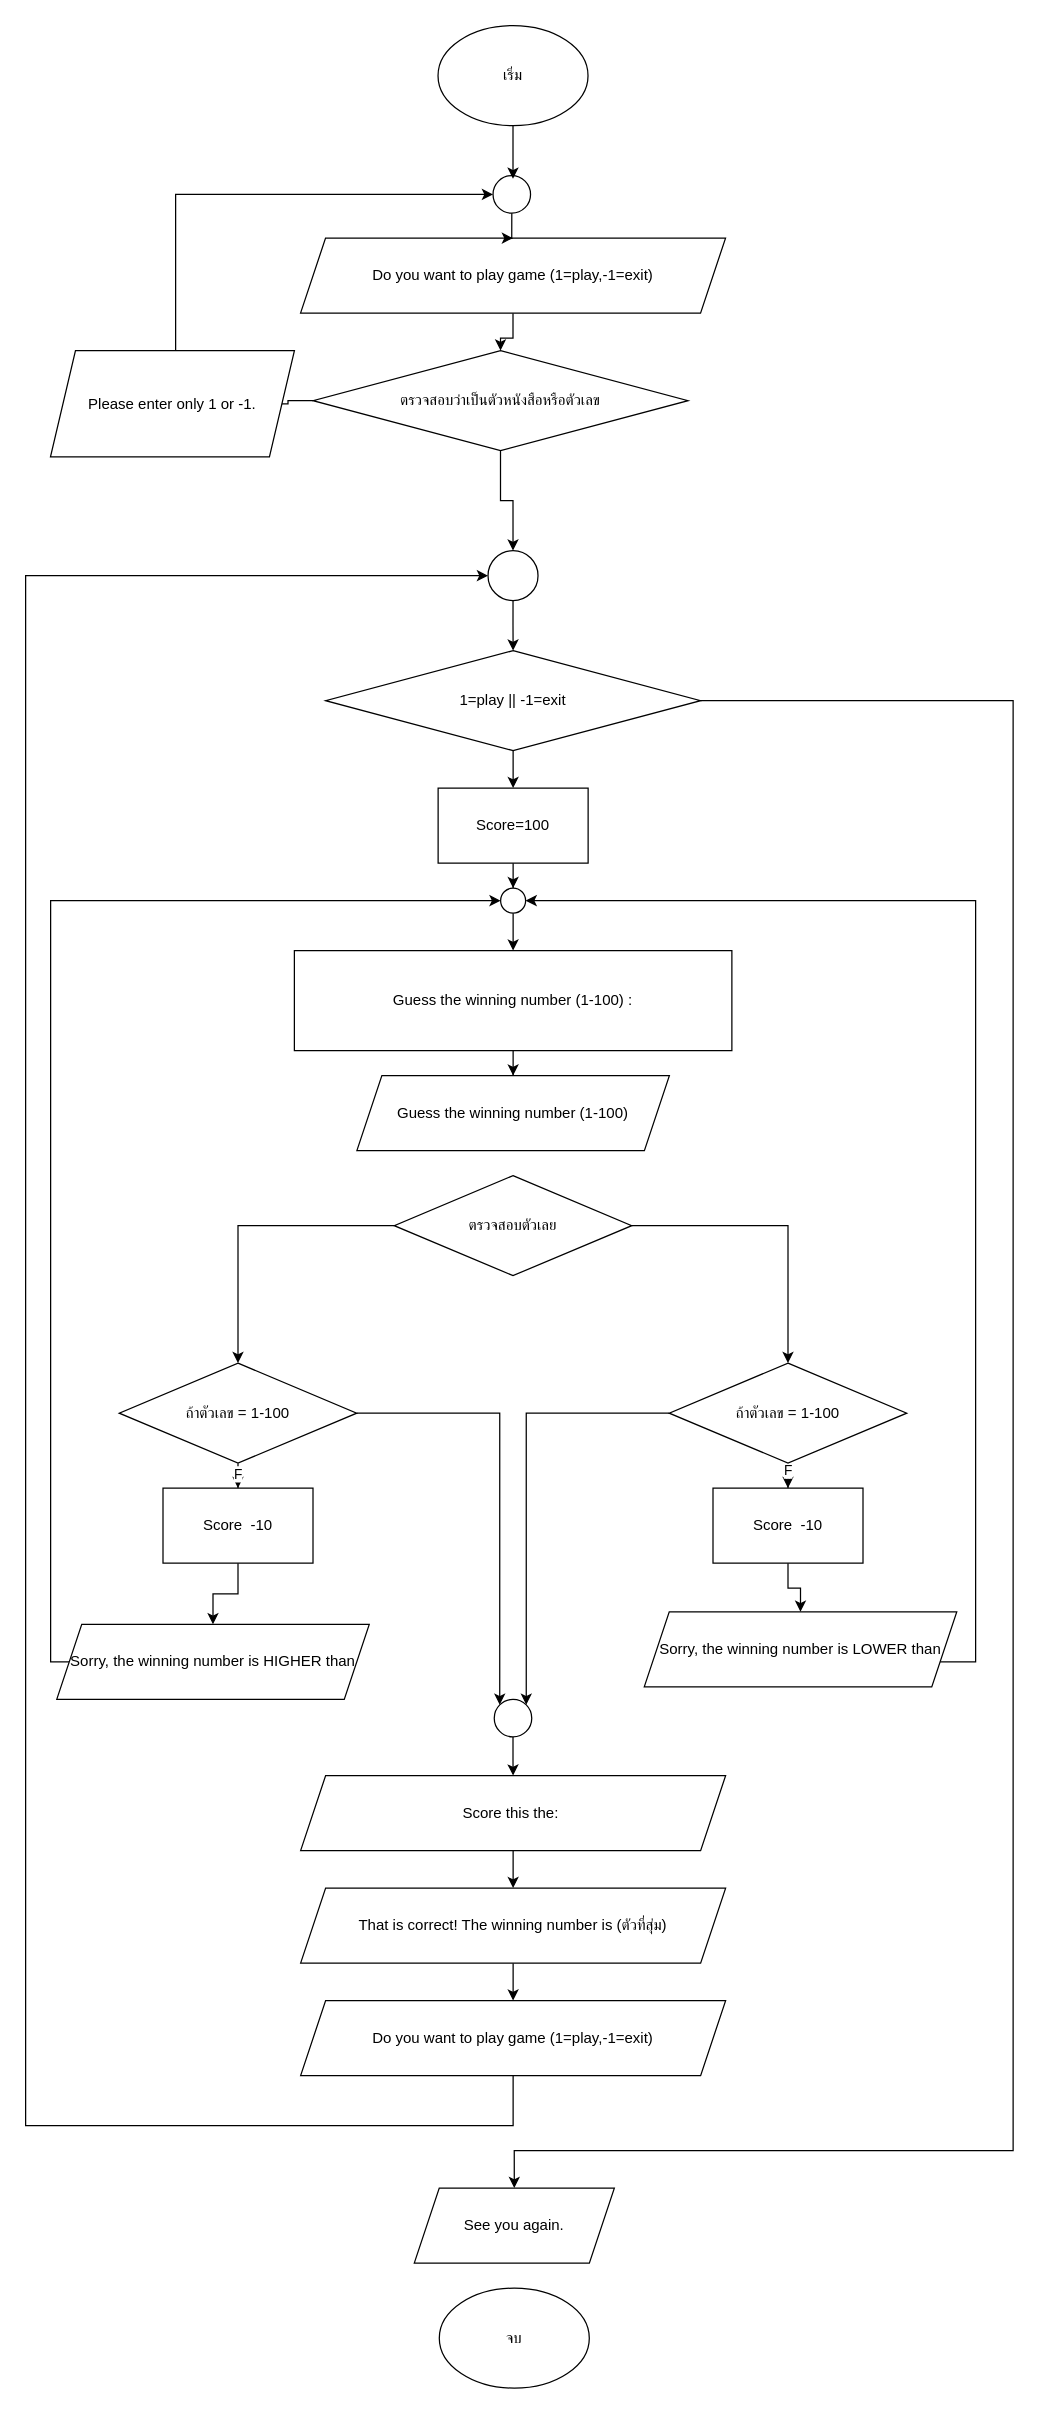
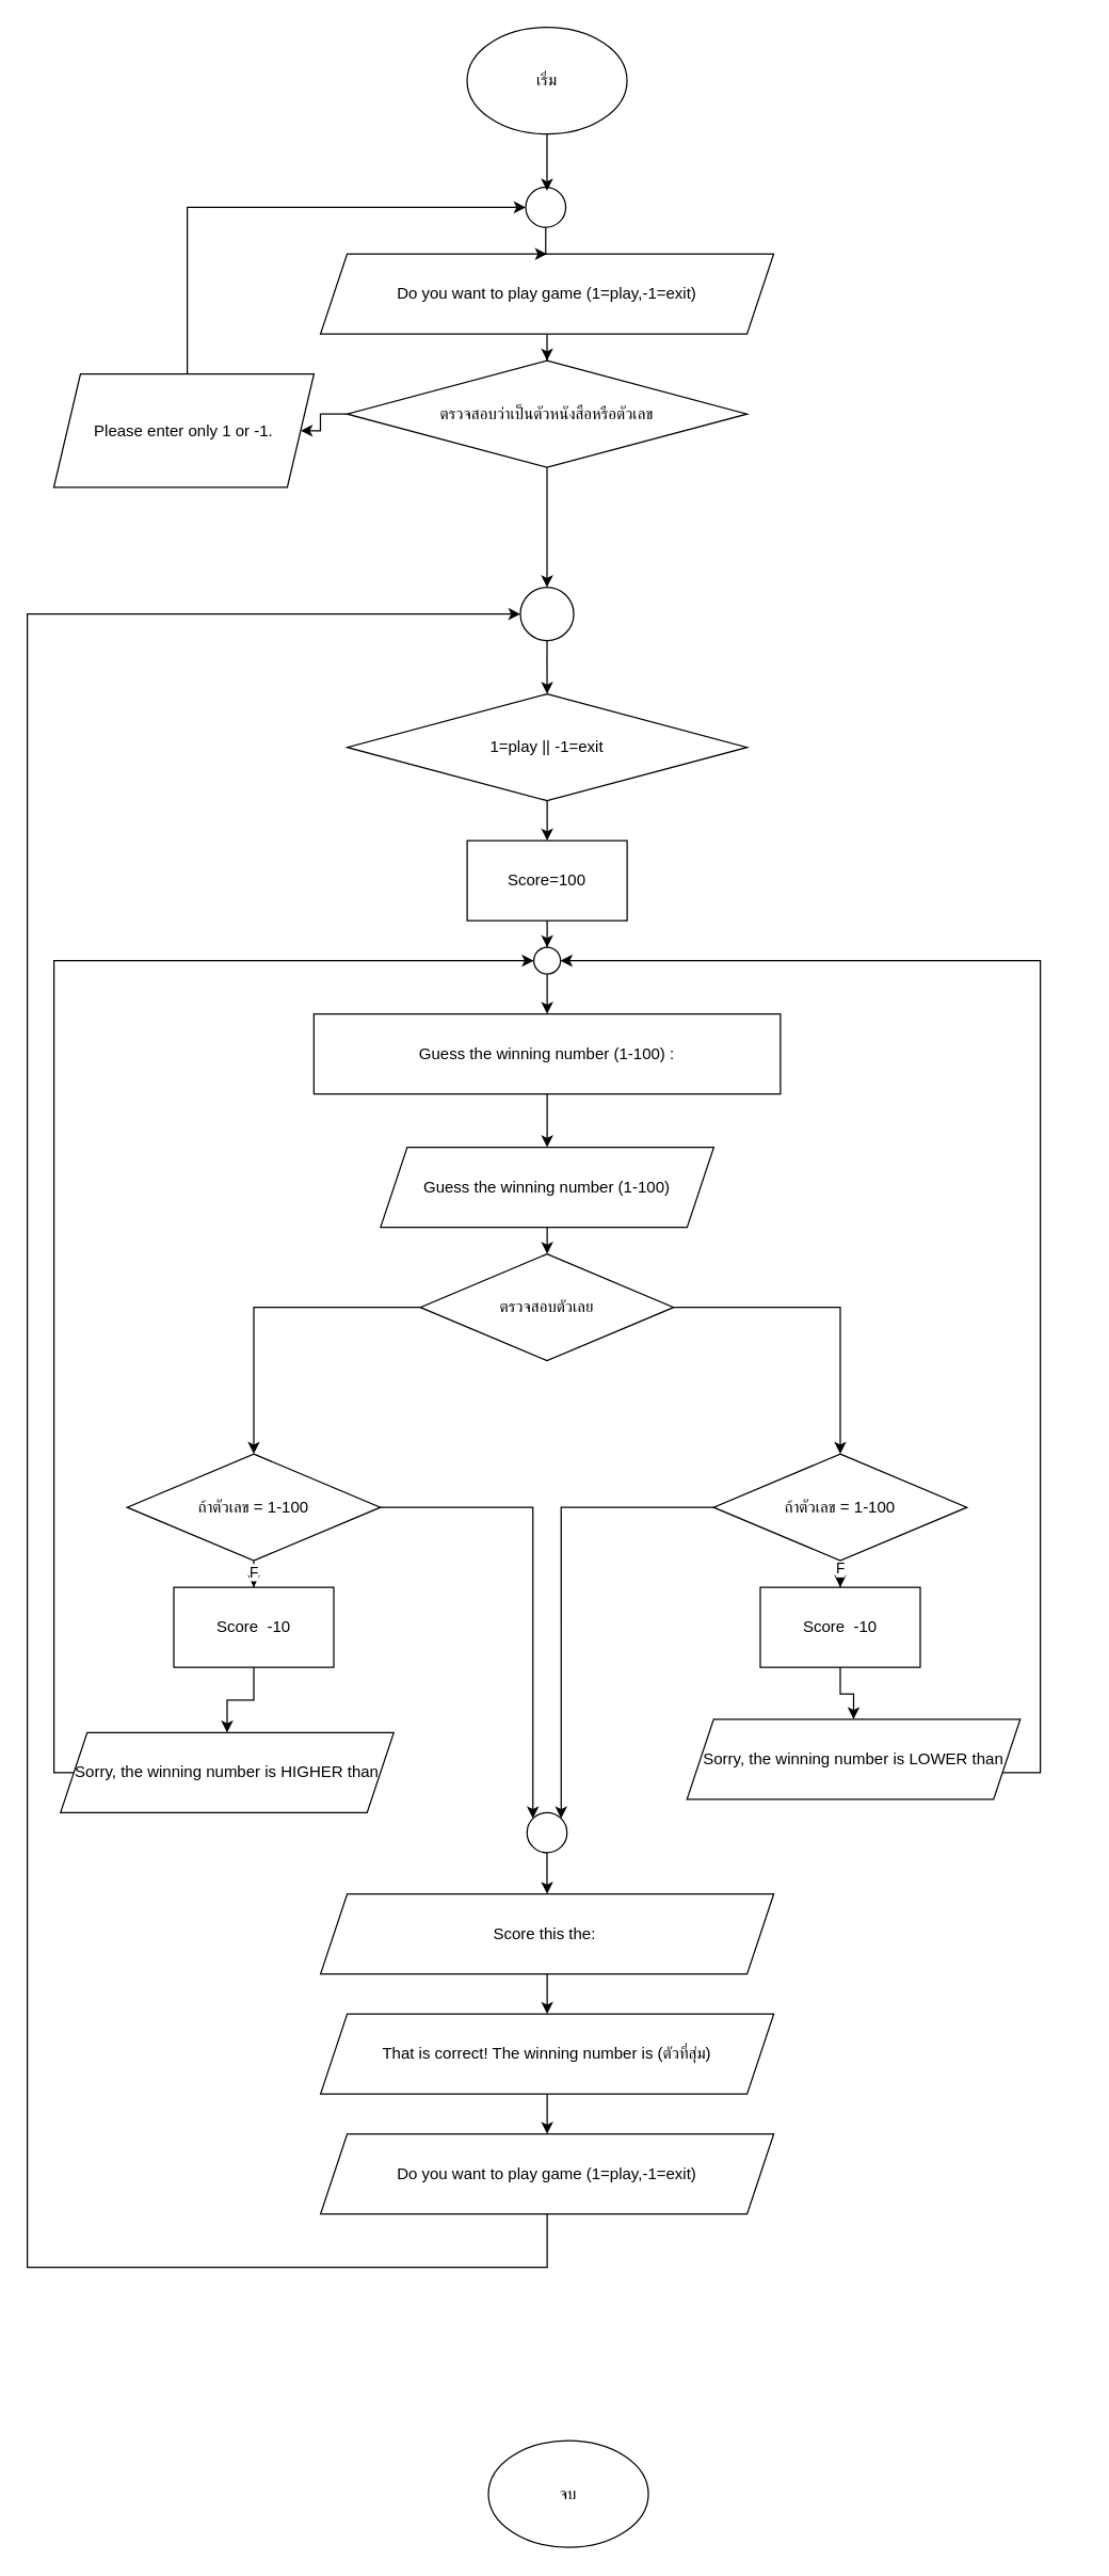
  <mxCell id="0" />
  <mxCell id="1" parent="0" />
  <mxCell id="2" value="เริ่ม" style="ellipse;whiteSpace=wrap;html=1;" parent="1" vertex="1"><mxGeometry x="349.92" y="20" width="120" height="80" as="geometry" /></mxCell>
  <mxCell id="3" style="edgeStyle=orthogonalEdgeStyle;rounded=0;orthogonalLoop=1;jettySize=auto;html=1;entryX=0.5;entryY=0;entryDx=0;entryDy=0;" parent="1" source="4" target="48" edge="1"><mxGeometry relative="1" as="geometry" /></mxCell>
  <mxCell id="4" value="Do you want to play game (1=play,-1=exit)" style="shape=parallelogram;perimeter=parallelogramPerimeter;whiteSpace=wrap;html=1;fixedSize=1;" parent="1" vertex="1"><mxGeometry x="239.94" y="190" width="340" height="60" as="geometry" /></mxCell>
  <mxCell id="5" style="edgeStyle=orthogonalEdgeStyle;rounded=0;orthogonalLoop=1;jettySize=auto;html=1;" parent="1" source="7" target="9" edge="1"><mxGeometry relative="1" as="geometry" /></mxCell>
- <mxCell id="6" style="edgeStyle=orthogonalEdgeStyle;rounded=0;orthogonalLoop=1;jettySize=auto;html=1;entryX=0.5;entryY=0;entryDx=0;entryDy=0;" parent="1" source="7" target="53" edge="1"><mxGeometry relative="1" as="geometry"><mxPoint x="790" y="1960" as="targetPoint" /><Array as="points"><mxPoint x="810" y="560" /><mxPoint x="810" y="1720" /><mxPoint x="410" y="1720" /><mxPoint x="410" y="1750" /></Array></mxGeometry></mxCell>
  <mxCell id="7" value="1=play || -1=exit" style="rhombus;whiteSpace=wrap;html=1;" parent="1" vertex="1"><mxGeometry x="260" y="520" width="300" height="80" as="geometry" /></mxCell>
  <mxCell id="8" style="edgeStyle=orthogonalEdgeStyle;rounded=0;orthogonalLoop=1;jettySize=auto;html=1;entryX=0.5;entryY=0;entryDx=0;entryDy=0;" parent="1" source="9" target="41" edge="1"><mxGeometry relative="1" as="geometry" /></mxCell>
  <mxCell id="9" value="Score=100" style="rounded=0;whiteSpace=wrap;html=1;" parent="1" vertex="1"><mxGeometry x="350" y="630" width="120" height="60" as="geometry" /></mxCell>
  <mxCell id="10" style="edgeStyle=orthogonalEdgeStyle;rounded=0;orthogonalLoop=1;jettySize=auto;html=1;" parent="1" source="11" target="16" edge="1"><mxGeometry relative="1" as="geometry" /></mxCell>
- <mxCell id="11" value="Guess the winning number (1-100) :" style="rounded=0;whiteSpace=wrap;html=1;" parent="1" vertex="1"><mxGeometry x="235" y="760" width="350" height="80" as="geometry" /></mxCell>
+ <mxCell id="11" value="Guess the winning number (1-100) :" style="rounded=0;whiteSpace=wrap;html=1;" parent="1" vertex="1"><mxGeometry x="235" y="760" width="350" height="60" as="geometry" /></mxCell>
  <mxCell id="12" style="edgeStyle=orthogonalEdgeStyle;rounded=0;orthogonalLoop=1;jettySize=auto;html=1;entryX=0.5;entryY=0;entryDx=0;entryDy=0;" parent="1" source="14" target="20" edge="1"><mxGeometry relative="1" as="geometry" /></mxCell>
  <mxCell id="13" style="edgeStyle=orthogonalEdgeStyle;rounded=0;orthogonalLoop=1;jettySize=auto;html=1;entryX=0.5;entryY=0;entryDx=0;entryDy=0;" parent="1" source="14" target="24" edge="1"><mxGeometry relative="1" as="geometry" /></mxCell>
  <mxCell id="14" value="ตรวจสอบตัวเลย" style="rhombus;whiteSpace=wrap;html=1;" parent="1" vertex="1"><mxGeometry x="314.9" y="940" width="190" height="80" as="geometry" /></mxCell>
+ <mxCell id="15" style="edgeStyle=orthogonalEdgeStyle;rounded=0;orthogonalLoop=1;jettySize=auto;html=1;entryX=0.5;entryY=0;entryDx=0;entryDy=0;" parent="1" source="16" target="14" edge="1"><mxGeometry relative="1" as="geometry" /></mxCell>
  <mxCell id="16" value="Guess the winning number (1-100)" style="shape=parallelogram;perimeter=parallelogramPerimeter;whiteSpace=wrap;html=1;fixedSize=1;" parent="1" vertex="1"><mxGeometry x="285" y="860" width="250" height="60" as="geometry" /></mxCell>
  <mxCell id="17" style="edgeStyle=orthogonalEdgeStyle;rounded=0;orthogonalLoop=1;jettySize=auto;html=1;" parent="1" source="20" target="28" edge="1"><mxGeometry relative="1" as="geometry" /></mxCell>
  <mxCell id="18" value="F" style="edgeLabel;html=1;align=center;verticalAlign=middle;resizable=0;points=[];" parent="17" vertex="1" connectable="0"><mxGeometry x="0.511" relative="1" as="geometry"><mxPoint as="offset" /></mxGeometry></mxCell>
  <mxCell id="19" style="edgeStyle=orthogonalEdgeStyle;rounded=0;orthogonalLoop=1;jettySize=auto;html=1;entryX=1;entryY=0;entryDx=0;entryDy=0;" parent="1" source="20" target="34" edge="1"><mxGeometry relative="1" as="geometry" /></mxCell>
  <mxCell id="20" value="ถ้าตัวเลข = 1-100" style="rhombus;whiteSpace=wrap;html=1;" parent="1" vertex="1"><mxGeometry x="534.9" y="1090" width="190" height="80" as="geometry" /></mxCell>
  <mxCell id="21" style="edgeStyle=orthogonalEdgeStyle;rounded=0;orthogonalLoop=1;jettySize=auto;html=1;" parent="1" source="24" target="26" edge="1"><mxGeometry relative="1" as="geometry" /></mxCell>
  <mxCell id="22" value="F" style="edgeLabel;html=1;align=center;verticalAlign=middle;resizable=0;points=[];" parent="21" vertex="1" connectable="0"><mxGeometry x="0.605" relative="1" as="geometry"><mxPoint as="offset" /></mxGeometry></mxCell>
  <mxCell id="23" style="edgeStyle=orthogonalEdgeStyle;rounded=0;orthogonalLoop=1;jettySize=auto;html=1;entryX=0;entryY=0;entryDx=0;entryDy=0;" parent="1" source="24" target="34" edge="1"><mxGeometry relative="1" as="geometry" /></mxCell>
  <mxCell id="24" value="ถ้าตัวเลข = 1-100" style="rhombus;whiteSpace=wrap;html=1;" parent="1" vertex="1"><mxGeometry x="94.9" y="1090" width="190" height="80" as="geometry" /></mxCell>
  <mxCell id="25" style="edgeStyle=orthogonalEdgeStyle;rounded=0;orthogonalLoop=1;jettySize=auto;html=1;entryX=0.5;entryY=0;entryDx=0;entryDy=0;" parent="1" source="26" target="30" edge="1"><mxGeometry relative="1" as="geometry" /></mxCell>
  <mxCell id="26" value="Score&amp;nbsp; -10" style="rounded=0;whiteSpace=wrap;html=1;" parent="1" vertex="1"><mxGeometry x="129.9" y="1190" width="120" height="60" as="geometry" /></mxCell>
  <mxCell id="27" style="edgeStyle=orthogonalEdgeStyle;rounded=0;orthogonalLoop=1;jettySize=auto;html=1;entryX=0.5;entryY=0;entryDx=0;entryDy=0;" parent="1" source="28" target="32" edge="1"><mxGeometry relative="1" as="geometry" /></mxCell>
  <mxCell id="28" value="Score&amp;nbsp; -10" style="rounded=0;whiteSpace=wrap;html=1;" parent="1" vertex="1"><mxGeometry x="569.9" y="1190" width="120" height="60" as="geometry" /></mxCell>
  <mxCell id="29" style="edgeStyle=orthogonalEdgeStyle;rounded=0;orthogonalLoop=1;jettySize=auto;html=1;entryX=0;entryY=0.5;entryDx=0;entryDy=0;" parent="1" source="30" target="41" edge="1"><mxGeometry relative="1" as="geometry"><Array as="points"><mxPoint x="40" y="1329" /><mxPoint x="40" y="720" /></Array></mxGeometry></mxCell>
  <mxCell id="30" value="Sorry, the winning number is HIGHER than" style="shape=parallelogram;perimeter=parallelogramPerimeter;whiteSpace=wrap;html=1;fixedSize=1;" parent="1" vertex="1"><mxGeometry x="44.9" y="1299" width="250" height="60" as="geometry" /></mxCell>
  <mxCell id="31" style="edgeStyle=orthogonalEdgeStyle;rounded=0;orthogonalLoop=1;jettySize=auto;html=1;entryX=1;entryY=0.5;entryDx=0;entryDy=0;" parent="1" source="32" target="41" edge="1"><mxGeometry relative="1" as="geometry"><Array as="points"><mxPoint x="780" y="1329" /><mxPoint x="780" y="720" /></Array></mxGeometry></mxCell>
  <mxCell id="32" value="Sorry, the winning number is LOWER than" style="shape=parallelogram;perimeter=parallelogramPerimeter;whiteSpace=wrap;html=1;fixedSize=1;" parent="1" vertex="1"><mxGeometry x="514.9" y="1289" width="250" height="60" as="geometry" /></mxCell>
  <mxCell id="33" style="edgeStyle=orthogonalEdgeStyle;rounded=0;orthogonalLoop=1;jettySize=auto;html=1;" parent="1" source="34" target="39" edge="1"><mxGeometry relative="1" as="geometry" /></mxCell>
  <mxCell id="34" value="" style="ellipse;whiteSpace=wrap;html=1;aspect=fixed;" parent="1" vertex="1"><mxGeometry x="394.9" y="1359" width="30" height="30" as="geometry" /></mxCell>
  <mxCell id="35" style="edgeStyle=orthogonalEdgeStyle;rounded=0;orthogonalLoop=1;jettySize=auto;html=1;" parent="1" source="36" target="7" edge="1"><mxGeometry relative="1" as="geometry" /></mxCell>
  <mxCell id="36" value="" style="ellipse;whiteSpace=wrap;html=1;aspect=fixed;" parent="1" vertex="1"><mxGeometry x="389.92" y="440" width="40" height="40" as="geometry" /></mxCell>
- <mxCell id="37" value="จบ" style="ellipse;whiteSpace=wrap;html=1;" parent="1" vertex="1"><mxGeometry x="350.94" y="1830" width="120" height="80" as="geometry" /></mxCell>
+ <mxCell id="37" value="จบ" style="ellipse;whiteSpace=wrap;html=1;" parent="1" vertex="1"><mxGeometry x="365.94" y="1830" width="120" height="80" as="geometry" /></mxCell>
  <mxCell id="38" style="edgeStyle=orthogonalEdgeStyle;rounded=0;orthogonalLoop=1;jettySize=auto;html=1;" parent="1" source="39" target="43" edge="1"><mxGeometry relative="1" as="geometry" /></mxCell>
  <mxCell id="39" value="Score this the:&amp;nbsp;" style="shape=parallelogram;perimeter=parallelogramPerimeter;whiteSpace=wrap;html=1;fixedSize=1;" parent="1" vertex="1"><mxGeometry x="240" y="1420" width="340" height="60" as="geometry" /></mxCell>
  <mxCell id="40" style="edgeStyle=orthogonalEdgeStyle;rounded=0;orthogonalLoop=1;jettySize=auto;html=1;entryX=0.5;entryY=0;entryDx=0;entryDy=0;" parent="1" source="41" target="11" edge="1"><mxGeometry relative="1" as="geometry" /></mxCell>
  <mxCell id="41" value="" style="ellipse;whiteSpace=wrap;html=1;aspect=fixed;" parent="1" vertex="1"><mxGeometry x="400" y="710" width="20" height="20" as="geometry" /></mxCell>
  <mxCell id="42" style="edgeStyle=orthogonalEdgeStyle;rounded=0;orthogonalLoop=1;jettySize=auto;html=1;" parent="1" source="43" target="45" edge="1"><mxGeometry relative="1" as="geometry" /></mxCell>
  <mxCell id="43" value="That is correct! The winning number is (ตัวที่สุ่ม)" style="shape=parallelogram;perimeter=parallelogramPerimeter;whiteSpace=wrap;html=1;fixedSize=1;" parent="1" vertex="1"><mxGeometry x="240" y="1510" width="340" height="60" as="geometry" /></mxCell>
  <mxCell id="44" style="edgeStyle=orthogonalEdgeStyle;rounded=0;orthogonalLoop=1;jettySize=auto;html=1;entryX=0;entryY=0.5;entryDx=0;entryDy=0;" parent="1" source="45" target="36" edge="1"><mxGeometry relative="1" as="geometry"><Array as="points"><mxPoint x="410" y="1700" /><mxPoint x="20" y="1700" /><mxPoint x="20" y="460" /></Array></mxGeometry></mxCell>
  <mxCell id="45" value="Do you want to play game (1=play,-1=exit)" style="shape=parallelogram;perimeter=parallelogramPerimeter;whiteSpace=wrap;html=1;fixedSize=1;" parent="1" vertex="1"><mxGeometry x="240" y="1600" width="340" height="60" as="geometry" /></mxCell>
  <mxCell id="46" style="edgeStyle=orthogonalEdgeStyle;rounded=0;orthogonalLoop=1;jettySize=auto;html=1;" parent="1" source="48" target="50" edge="1"><mxGeometry relative="1" as="geometry" /></mxCell>
  <mxCell id="47" style="edgeStyle=orthogonalEdgeStyle;rounded=0;orthogonalLoop=1;jettySize=auto;html=1;" parent="1" source="48" target="36" edge="1"><mxGeometry relative="1" as="geometry" /></mxCell>
- <mxCell id="48" value="ตรวจสอบว่าเป็นตัวหนังสือหรือตัวเลข" style="rhombus;whiteSpace=wrap;html=1;" parent="1" vertex="1"><mxGeometry x="249.94" y="280" width="300" height="80" as="geometry" /></mxCell>
+ <mxCell id="48" value="ตรวจสอบว่าเป็นตัวหนังสือหรือตัวเลข" style="rhombus;whiteSpace=wrap;html=1;" parent="1" vertex="1"><mxGeometry x="259.94" y="270" width="300" height="80" as="geometry" /></mxCell>
  <mxCell id="49" style="edgeStyle=orthogonalEdgeStyle;rounded=0;orthogonalLoop=1;jettySize=auto;html=1;entryX=0;entryY=0.5;entryDx=0;entryDy=0;" parent="1" source="50" target="52" edge="1"><mxGeometry relative="1" as="geometry"><Array as="points"><mxPoint x="140" y="155" /></Array></mxGeometry></mxCell>
  <mxCell id="50" value="Please enter only 1 or -1." style="shape=parallelogram;perimeter=parallelogramPerimeter;whiteSpace=wrap;html=1;fixedSize=1;" parent="1" vertex="1"><mxGeometry x="39.88" y="280" width="195.16" height="85" as="geometry" /></mxCell>
  <mxCell id="51" style="edgeStyle=orthogonalEdgeStyle;rounded=0;orthogonalLoop=1;jettySize=auto;html=1;entryX=0.5;entryY=0;entryDx=0;entryDy=0;" parent="1" source="52" target="4" edge="1"><mxGeometry relative="1" as="geometry" /></mxCell>
  <mxCell id="52" value="" style="ellipse;whiteSpace=wrap;html=1;aspect=fixed;" parent="1" vertex="1"><mxGeometry x="393.94" y="140" width="30" height="30" as="geometry" /></mxCell>
- <mxCell id="53" value="See you again." style="shape=parallelogram;perimeter=parallelogramPerimeter;whiteSpace=wrap;html=1;fixedSize=1;" parent="1" vertex="1"><mxGeometry x="330.91" y="1750" width="160.06" height="60" as="geometry" /></mxCell>
  <mxCell id="54" style="edgeStyle=orthogonalEdgeStyle;rounded=0;orthogonalLoop=1;jettySize=auto;html=1;entryX=0.532;entryY=0.084;entryDx=0;entryDy=0;entryPerimeter=0;" parent="1" source="2" target="52" edge="1"><mxGeometry relative="1" as="geometry" /></mxCell>
